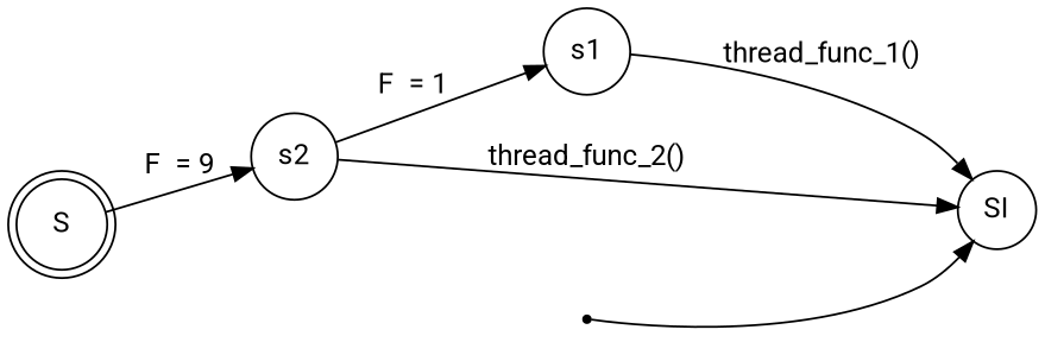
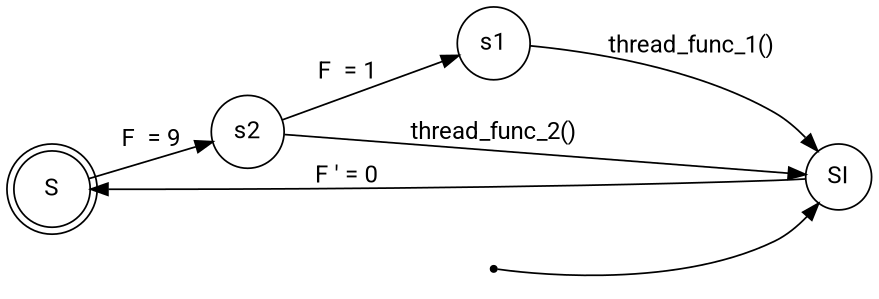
  digraph {
    fontname=Roboto
    rankdir=LR
    node [fontname=Roboto shape=circle]
    edge [fontname=Roboto]
    S [shape=doublecircle]
    s2
    s1
    SI
    qi [shape=point]
    S -> s2 [label="F  = 9"]
    s2 -> s1 [label="F  = 1"]
    s2 -> SI [label="thread_func_2()"]
    s1 -> SI [label="thread_func_1()"]
+   SI -> S [label="F ' = 0"]
    qi -> SI
  }
